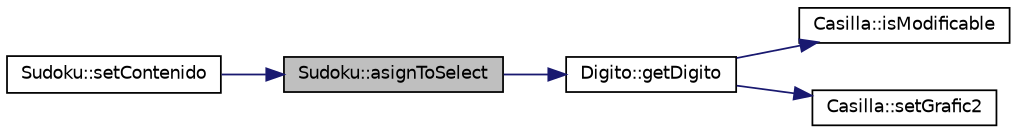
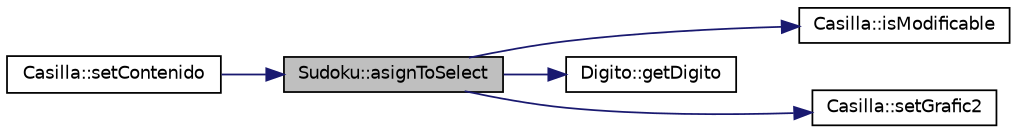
  digraph {
    rankdir=LR
    node [color=black fillcolor=white fontname=Helvetica fontsize=10 shape=record style=filled]
    edge [color=midnightblue fontname=Helvetica fontsize=10 labelfontname=Helvetica labelfontsize=10 style=solid]
    n1 [fillcolor=grey75 fontcolor=black height=0.2 label="Sudoku::asignToSelect" width=0.4]
    n2 [height=0.2 label="Casilla::isModificable" width=0.4]
    n3 [height=0.2 label="Digito::getDigito" width=0.4]
    n4 [height=0.2 label="Casilla::setGrafic2" width=0.4]
-   n5 [height=0.2 label="Sudoku::setContenido" width=0.4]
-   n3 -> n2
+   n5 [height=0.2 label="Casilla::setContenido" width=0.4]
+   n1 -> n2
    n1 -> n3
-   n3 -> n4
+   n1 -> n4
    n5 -> n1
  }
